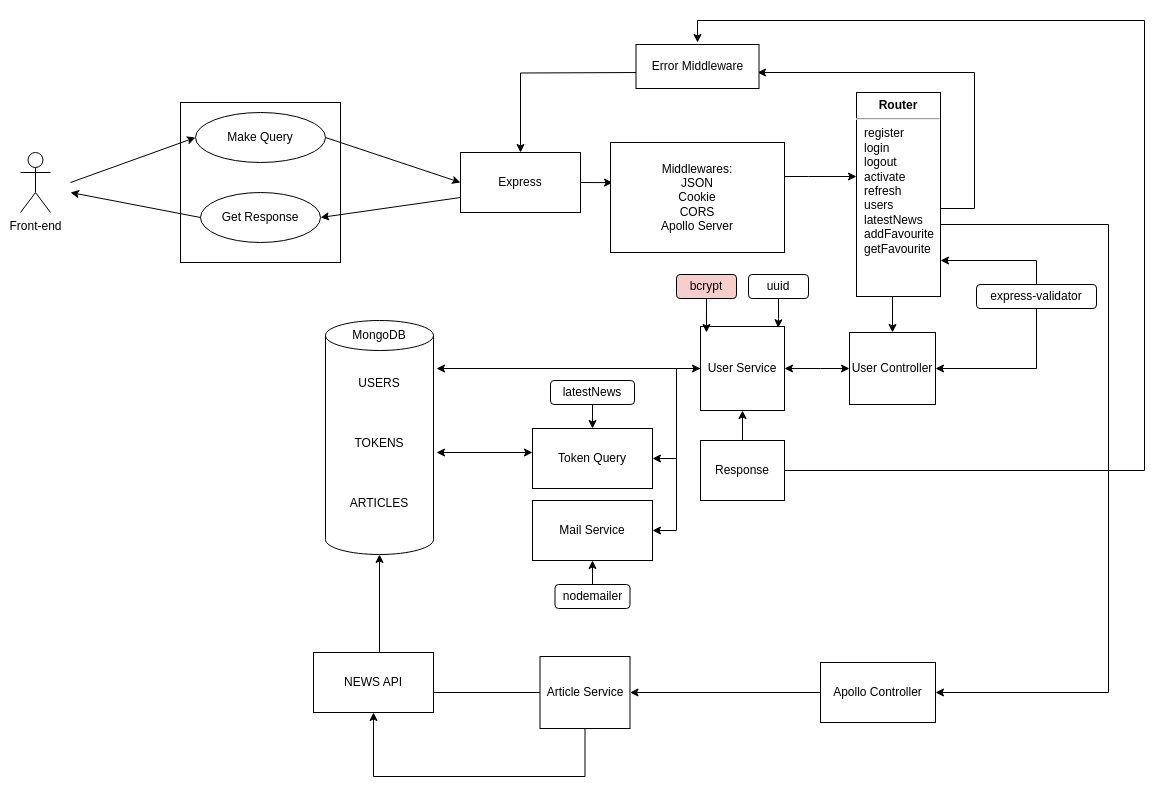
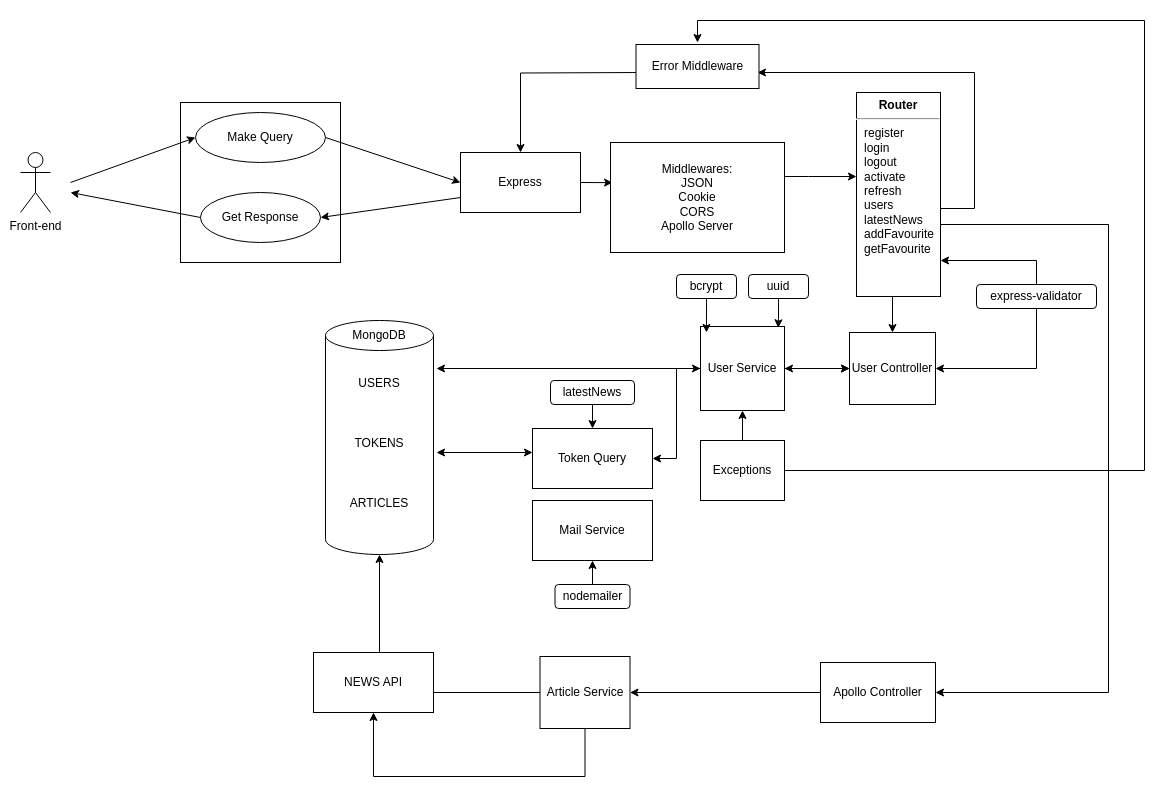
  <mxCell id="0" />
  <mxCell id="1" parent="0" />
  <mxCell id="2" value="Front-end" style="shape=umlActor;verticalLabelPosition=bottom;verticalAlign=top;html=1;outlineConnect=0;" vertex="1" parent="1"><mxGeometry x="20" y="152" width="30" height="60" as="geometry" /></mxCell>
  <mxCell id="3" value="" style="whiteSpace=wrap;html=1;aspect=fixed;" vertex="1" parent="1"><mxGeometry x="180" y="102" width="160" height="160" as="geometry" /></mxCell>
  <mxCell id="4" value="Make Query" style="ellipse;whiteSpace=wrap;html=1;" vertex="1" parent="1"><mxGeometry x="195" y="112" width="130" height="50" as="geometry" /></mxCell>
  <mxCell id="5" value="Get Response" style="ellipse;whiteSpace=wrap;html=1;" vertex="1" parent="1"><mxGeometry x="200" y="192" width="120" height="50" as="geometry" /></mxCell>
  <mxCell id="6" value="" style="endArrow=classic;html=1;rounded=0;entryX=0;entryY=0.5;entryDx=0;entryDy=0;" edge="1" parent="1" target="4"><mxGeometry width="50" height="50" relative="1" as="geometry"><mxPoint x="70" y="182" as="sourcePoint" /><mxPoint x="120" y="132" as="targetPoint" /></mxGeometry></mxCell>
  <mxCell id="7" value="" style="endArrow=classic;html=1;rounded=0;exitX=0;exitY=0.5;exitDx=0;exitDy=0;" edge="1" parent="1" source="5"><mxGeometry width="50" height="50" relative="1" as="geometry"><mxPoint x="370" y="322" as="sourcePoint" /><mxPoint x="70" y="192" as="targetPoint" /><Array as="points" /></mxGeometry></mxCell>
  <mxCell id="8" value="" style="endArrow=classic;html=1;rounded=0;exitX=1;exitY=0.5;exitDx=0;exitDy=0;entryX=0;entryY=0.5;entryDx=0;entryDy=0;" edge="1" parent="1" source="4" target="9"><mxGeometry width="50" height="50" relative="1" as="geometry"><mxPoint x="340" y="192" as="sourcePoint" /><mxPoint x="450" y="192" as="targetPoint" /><Array as="points" /></mxGeometry></mxCell>
  <mxCell id="9" value="Express" style="rounded=0;whiteSpace=wrap;html=1;" vertex="1" parent="1"><mxGeometry x="460" y="152" width="120" height="60" as="geometry" /></mxCell>
  <mxCell id="10" value="" style="endArrow=classic;html=1;rounded=0;exitX=0;exitY=0.75;exitDx=0;exitDy=0;entryX=1;entryY=0.5;entryDx=0;entryDy=0;" edge="1" parent="1" source="9" target="5"><mxGeometry width="50" height="50" relative="1" as="geometry"><mxPoint x="370" y="422" as="sourcePoint" /><mxPoint x="420" y="372" as="targetPoint" /><Array as="points" /></mxGeometry></mxCell>
  <mxCell id="11" value="" style="endArrow=classic;html=1;rounded=0;exitX=1;exitY=0.5;exitDx=0;exitDy=0;entryX=0.012;entryY=0.365;entryDx=0;entryDy=0;entryPerimeter=0;" edge="1" parent="1" source="9" target="13"><mxGeometry width="50" height="50" relative="1" as="geometry"><mxPoint x="370" y="422" as="sourcePoint" /><mxPoint x="520" y="272" as="targetPoint" /><Array as="points"><mxPoint x="580" y="182" /></Array></mxGeometry></mxCell>
  <mxCell id="12" style="edgeStyle=orthogonalEdgeStyle;rounded=0;orthogonalLoop=1;jettySize=auto;html=1;entryX=0;entryY=0.412;entryDx=0;entryDy=0;entryPerimeter=0;" edge="1" parent="1" source="13" target="17"><mxGeometry relative="1" as="geometry"><Array as="points"><mxPoint x="808" y="176" /><mxPoint x="808" y="176" /></Array></mxGeometry></mxCell>
  <mxCell id="13" value="Middlewares:&lt;br&gt;JSON&lt;br&gt;Cookie&lt;br&gt;CORS&lt;br&gt;Apollo Server" style="rounded=0;whiteSpace=wrap;html=1;" vertex="1" parent="1"><mxGeometry x="610" y="142" width="174" height="110" as="geometry" /></mxCell>
  <mxCell id="14" style="edgeStyle=orthogonalEdgeStyle;rounded=0;orthogonalLoop=1;jettySize=auto;html=1;exitX=0.5;exitY=1;exitDx=0;exitDy=0;entryX=0.5;entryY=0;entryDx=0;entryDy=0;" edge="1" parent="1" source="17" target="18"><mxGeometry relative="1" as="geometry" /></mxCell>
  <mxCell id="15" style="edgeStyle=orthogonalEdgeStyle;rounded=0;orthogonalLoop=1;jettySize=auto;html=1;entryX=1;entryY=0.5;entryDx=0;entryDy=0;" edge="1" parent="1" source="17"><mxGeometry relative="1" as="geometry"><mxPoint x="757" y="72" as="targetPoint" /><Array as="points"><mxPoint x="974" y="208" /><mxPoint x="974" y="72" /></Array></mxGeometry></mxCell>
  <mxCell id="16" style="edgeStyle=orthogonalEdgeStyle;rounded=0;orthogonalLoop=1;jettySize=auto;html=1;entryX=1;entryY=0.5;entryDx=0;entryDy=0;" edge="1" parent="1" source="17" target="48"><mxGeometry relative="1" as="geometry"><mxPoint x="1096" y="572" as="targetPoint" /><Array as="points"><mxPoint x="1108" y="224" /><mxPoint x="1108" y="692" /></Array></mxGeometry></mxCell>
  <mxCell id="17" value="&lt;p style=&quot;margin:0px;margin-top:6px;text-align:center;&quot;&gt;&lt;b&gt;Router&lt;/b&gt;&lt;/p&gt;&lt;hr&gt;&lt;p style=&quot;margin:0px;margin-left:8px;&quot;&gt;register&lt;br&gt;login&lt;br&gt;logout&lt;br&gt;activate&lt;br&gt;refresh&lt;/p&gt;&lt;p style=&quot;margin:0px;margin-left:8px;&quot;&gt;users&lt;/p&gt;&lt;p style=&quot;margin:0px;margin-left:8px;&quot;&gt;latestNews&lt;br&gt;addFavourite&lt;/p&gt;&lt;p style=&quot;margin:0px;margin-left:8px;&quot;&gt;getFavourite&lt;/p&gt;" style="align=left;overflow=fill;html=1;dropTarget=0;whiteSpace=wrap;" vertex="1" parent="1"><mxGeometry x="856" width="84" height="204" as="geometry" y="92" /></mxCell>
  <mxCell id="18" value="User Controller" style="rounded=0;whiteSpace=wrap;html=1;" vertex="1" parent="1"><mxGeometry x="849" y="332" width="86" height="72" as="geometry" /></mxCell>
  <mxCell id="19" style="edgeStyle=orthogonalEdgeStyle;rounded=0;orthogonalLoop=1;jettySize=auto;html=1;entryX=1;entryY=0.5;entryDx=0;entryDy=0;" edge="1" parent="1" source="21" target="22"><mxGeometry relative="1" as="geometry" /></mxCell>
- <mxCell id="20" style="edgeStyle=orthogonalEdgeStyle;rounded=0;orthogonalLoop=1;jettySize=auto;html=1;entryX=1;entryY=0.5;entryDx=0;entryDy=0;" edge="1" parent="1" source="21" target="23"><mxGeometry relative="1" as="geometry" /></mxCell>
+ <mxCell id="20" style="edgeStyle=orthogonalEdgeStyle;rounded=0;orthogonalLoop=1;jettySize=auto;html=1;" edge="1" parent="1" source="21" target="18"><mxGeometry relative="1" as="geometry" /></mxCell>
  <mxCell id="21" value="User Service" style="whiteSpace=wrap;html=1;aspect=fixed;" vertex="1" parent="1"><mxGeometry x="700" y="326" width="84" height="84" as="geometry" /></mxCell>
  <mxCell id="22" value="Token Query" style="rounded=0;whiteSpace=wrap;html=1;" vertex="1" parent="1"><mxGeometry x="532" y="428" width="120" height="60" as="geometry" /></mxCell>
  <mxCell id="23" value="Mail Service" style="rounded=0;whiteSpace=wrap;html=1;" vertex="1" parent="1"><mxGeometry x="532" y="500" width="120" height="60" as="geometry" /></mxCell>
  <mxCell id="24" value="" style="shape=cylinder3;whiteSpace=wrap;html=1;boundedLbl=1;backgroundOutline=1;size=15;" vertex="1" parent="1"><mxGeometry x="325" y="320" width="108" height="234" as="geometry" /></mxCell>
  <mxCell id="25" value="USERS" style="text;html=1;strokeColor=none;fillColor=none;align=center;verticalAlign=middle;whiteSpace=wrap;rounded=0;" vertex="1" parent="1"><mxGeometry x="349" y="368" width="60" height="30" as="geometry" /></mxCell>
  <mxCell id="26" value="TOKENS" style="text;html=1;strokeColor=none;fillColor=none;align=center;verticalAlign=middle;whiteSpace=wrap;rounded=0;" vertex="1" parent="1"><mxGeometry x="349" y="428" width="60" height="30" as="geometry" /></mxCell>
  <mxCell id="27" value="" style="endArrow=classic;startArrow=classic;html=1;rounded=0;" edge="1" parent="1"><mxGeometry width="50" height="50" relative="1" as="geometry"><mxPoint x="436" y="452" as="sourcePoint" /><mxPoint x="532" y="452" as="targetPoint" /></mxGeometry></mxCell>
  <mxCell id="28" value="" style="endArrow=classic;startArrow=classic;html=1;rounded=0;entryX=0;entryY=0.5;entryDx=0;entryDy=0;" edge="1" parent="1" target="21"><mxGeometry width="50" height="50" relative="1" as="geometry"><mxPoint x="436" y="368" as="sourcePoint" /><mxPoint x="510" y="296" as="targetPoint" /></mxGeometry></mxCell>
  <mxCell id="29" value="" style="endArrow=classic;startArrow=classic;html=1;rounded=0;entryX=0;entryY=0.5;entryDx=0;entryDy=0;" edge="1" parent="1" target="18"><mxGeometry width="50" height="50" relative="1" as="geometry"><mxPoint x="784" y="368" as="sourcePoint" /><mxPoint x="510" y="296" as="targetPoint" /><Array as="points"><mxPoint x="820" y="368" /></Array></mxGeometry></mxCell>
  <mxCell id="30" style="edgeStyle=orthogonalEdgeStyle;rounded=0;orthogonalLoop=1;jettySize=auto;html=1;" edge="1" parent="1" target="9"><mxGeometry relative="1" as="geometry"><mxPoint x="508" y="72" as="targetPoint" /><mxPoint x="637" y="72.034" as="sourcePoint" /></mxGeometry></mxCell>
  <mxCell id="31" value="MongoDB" style="text;html=1;strokeColor=none;fillColor=none;align=center;verticalAlign=middle;whiteSpace=wrap;rounded=0;" vertex="1" parent="1"><mxGeometry x="349" y="320" width="60" height="30" as="geometry" /></mxCell>
  <mxCell id="32" style="edgeStyle=orthogonalEdgeStyle;rounded=0;orthogonalLoop=1;jettySize=auto;html=1;" edge="1" parent="1" source="34" target="21"><mxGeometry relative="1" as="geometry" /></mxCell>
  <mxCell id="33" style="edgeStyle=orthogonalEdgeStyle;rounded=0;orthogonalLoop=1;jettySize=auto;html=1;entryX=0.5;entryY=0;entryDx=0;entryDy=0;" edge="1" parent="1" source="34"><mxGeometry relative="1" as="geometry"><mxPoint x="697" y="42" as="targetPoint" /><Array as="points"><mxPoint x="1144" y="470" /><mxPoint x="1144" y="20" /><mxPoint x="697" y="20" /></Array></mxGeometry></mxCell>
- <mxCell id="34" value="Response" style="rounded=0;whiteSpace=wrap;html=1;" vertex="1" parent="1"><mxGeometry x="700" y="440" width="84" height="60" as="geometry" /></mxCell>
+ <mxCell id="34" value="Exceptions" style="rounded=0;whiteSpace=wrap;html=1;" vertex="1" parent="1"><mxGeometry x="700" y="440" width="84" height="60" as="geometry" /></mxCell>
  <mxCell id="35" style="edgeStyle=orthogonalEdgeStyle;rounded=0;orthogonalLoop=1;jettySize=auto;html=1;" edge="1" parent="1" source="36" target="23"><mxGeometry relative="1" as="geometry" /></mxCell>
  <mxCell id="36" value="nodemailer" style="rounded=1;whiteSpace=wrap;html=1;" vertex="1" parent="1"><mxGeometry x="554.5" y="584" width="75" height="24" as="geometry" /></mxCell>
  <mxCell id="37" value="Error Middleware" style="rounded=0;whiteSpace=wrap;html=1;" vertex="1" parent="1"><mxGeometry x="635.5" y="44" width="123" height="44" as="geometry" /></mxCell>
  <mxCell id="38" style="edgeStyle=orthogonalEdgeStyle;rounded=0;orthogonalLoop=1;jettySize=auto;html=1;" edge="1" parent="1" source="39" target="22"><mxGeometry relative="1" as="geometry" /></mxCell>
  <mxCell id="39" value="latestNews" style="rounded=1;whiteSpace=wrap;html=1;" vertex="1" parent="1"><mxGeometry x="550" y="380" width="84" height="24" as="geometry" /></mxCell>
  <mxCell id="40" style="edgeStyle=orthogonalEdgeStyle;rounded=0;orthogonalLoop=1;jettySize=auto;html=1;entryX=0.071;entryY=0.071;entryDx=0;entryDy=0;entryPerimeter=0;" edge="1" parent="1" source="41" target="21"><mxGeometry relative="1" as="geometry" /></mxCell>
- <mxCell id="41" value="bcrypt" style="rounded=1;whiteSpace=wrap;html=1;fillColor=#f8cecc;" vertex="1" parent="1"><mxGeometry x="676" y="274" width="60" height="24" as="geometry" /></mxCell>
+ <mxCell id="41" value="bcrypt" style="rounded=1;whiteSpace=wrap;html=1;" vertex="1" parent="1"><mxGeometry x="676" y="274" width="60" height="24" as="geometry" /></mxCell>
  <mxCell id="42" style="edgeStyle=orthogonalEdgeStyle;rounded=0;orthogonalLoop=1;jettySize=auto;html=1;entryX=0.925;entryY=0.015;entryDx=0;entryDy=0;entryPerimeter=0;" edge="1" parent="1" source="43" target="21"><mxGeometry relative="1" as="geometry" /></mxCell>
  <mxCell id="43" value="uuid" style="rounded=1;whiteSpace=wrap;html=1;" vertex="1" parent="1"><mxGeometry x="748" y="274" width="60" height="24" as="geometry" /></mxCell>
  <mxCell id="44" style="edgeStyle=orthogonalEdgeStyle;rounded=0;orthogonalLoop=1;jettySize=auto;html=1;entryX=1;entryY=0.5;entryDx=0;entryDy=0;" edge="1" parent="1" source="46" target="18"><mxGeometry relative="1" as="geometry"><mxPoint x="940" y="368" as="targetPoint" /><Array as="points"><mxPoint x="1036" y="368" /></Array></mxGeometry></mxCell>
  <mxCell id="45" style="edgeStyle=orthogonalEdgeStyle;rounded=0;orthogonalLoop=1;jettySize=auto;html=1;exitX=0.5;exitY=0;exitDx=0;exitDy=0;" edge="1" parent="1" source="46" target="17"><mxGeometry relative="1" as="geometry"><Array as="points"><mxPoint x="1036" y="260" /></Array></mxGeometry></mxCell>
  <mxCell id="46" value="express-validator" style="rounded=1;whiteSpace=wrap;html=1;" vertex="1" parent="1"><mxGeometry x="976" y="284" width="120" height="24" as="geometry" /></mxCell>
  <mxCell id="47" style="edgeStyle=orthogonalEdgeStyle;rounded=0;orthogonalLoop=1;jettySize=auto;html=1;" edge="1" parent="1" source="48" target="51"><mxGeometry relative="1" as="geometry" /></mxCell>
  <mxCell id="48" value="Apollo Controller" style="rounded=0;whiteSpace=wrap;html=1;" vertex="1" parent="1"><mxGeometry x="820" y="662" width="115" height="60" as="geometry" /></mxCell>
  <mxCell id="49" style="edgeStyle=orthogonalEdgeStyle;rounded=0;orthogonalLoop=1;jettySize=auto;html=1;" edge="1" parent="1" source="51" target="24"><mxGeometry relative="1" as="geometry"><mxPoint x="472" y="488" as="targetPoint" /></mxGeometry></mxCell>
  <mxCell id="50" style="edgeStyle=orthogonalEdgeStyle;rounded=0;orthogonalLoop=1;jettySize=auto;html=1;" edge="1" parent="1" source="51" target="53"><mxGeometry relative="1" as="geometry"><mxPoint x="585" y="860" as="targetPoint" /><Array as="points"><mxPoint x="584" y="776" /></Array></mxGeometry></mxCell>
  <mxCell id="51" value="Article Service" style="rounded=0;whiteSpace=wrap;html=1;" vertex="1" parent="1"><mxGeometry x="539.5" y="656" width="90" height="72" as="geometry" /></mxCell>
  <mxCell id="52" value="ARTICLES" style="text;html=1;strokeColor=none;fillColor=none;align=center;verticalAlign=middle;whiteSpace=wrap;rounded=0;" vertex="1" parent="1"><mxGeometry x="349" y="488" width="60" height="30" as="geometry" /></mxCell>
  <mxCell id="53" value="NEWS API" style="rounded=0;whiteSpace=wrap;html=1;" vertex="1" parent="1"><mxGeometry x="313" y="652" width="120" height="60" as="geometry" /></mxCell>
